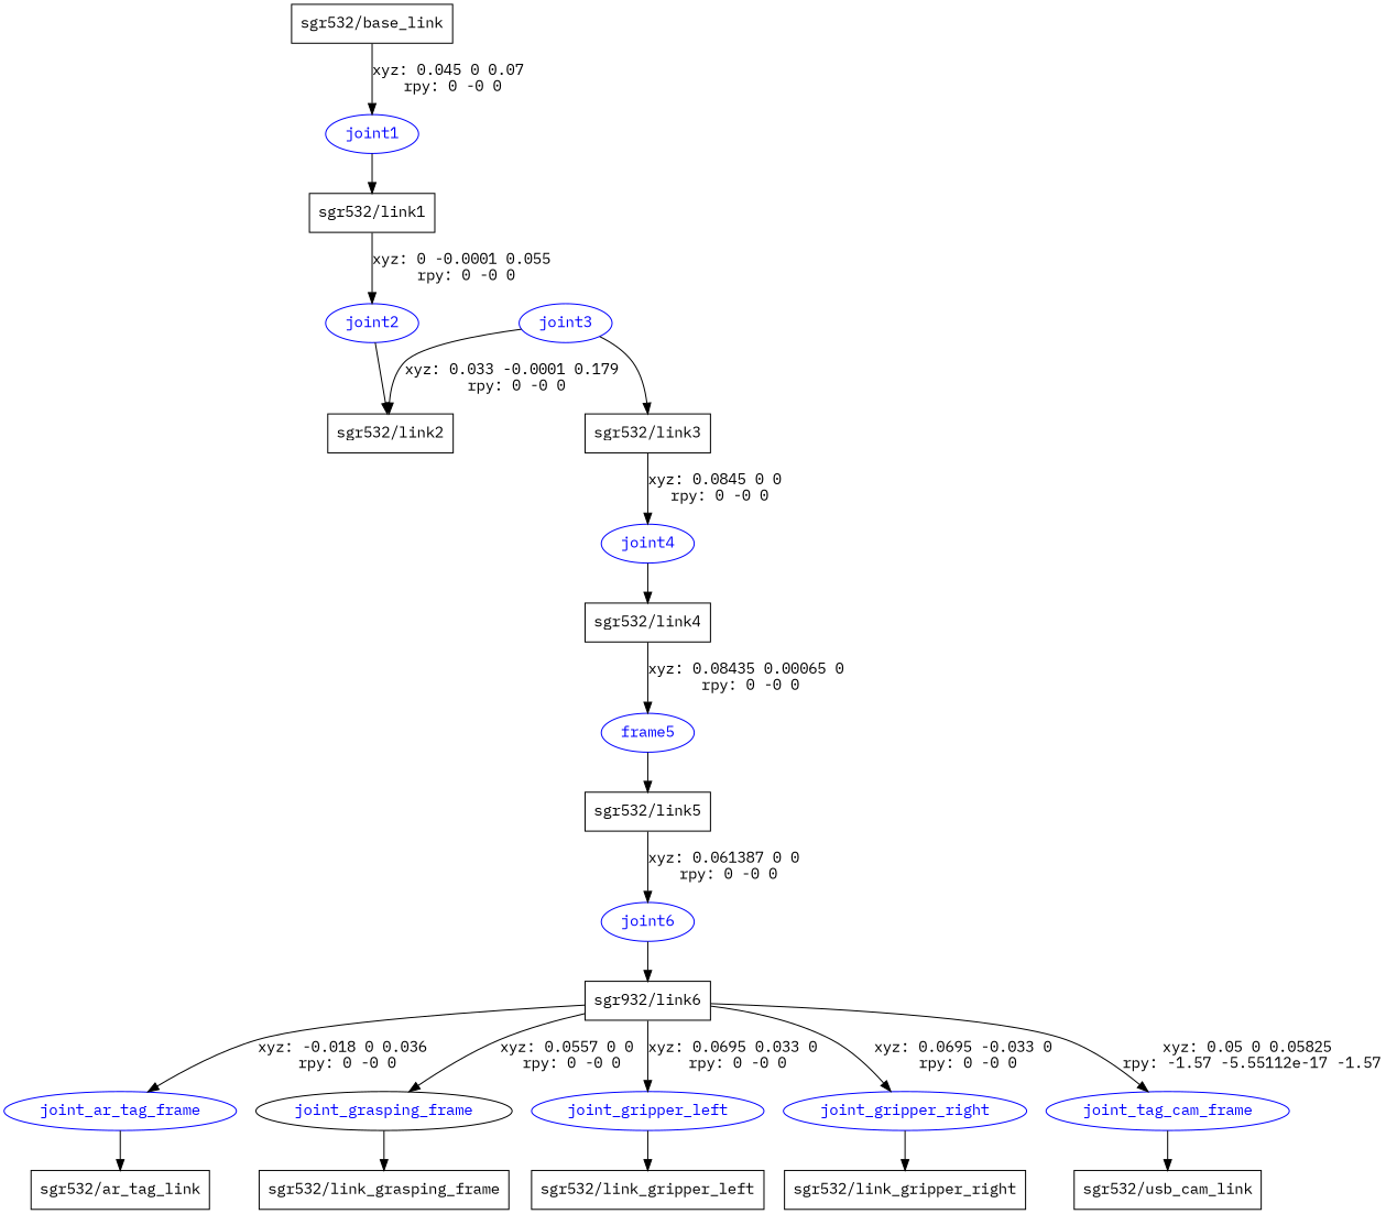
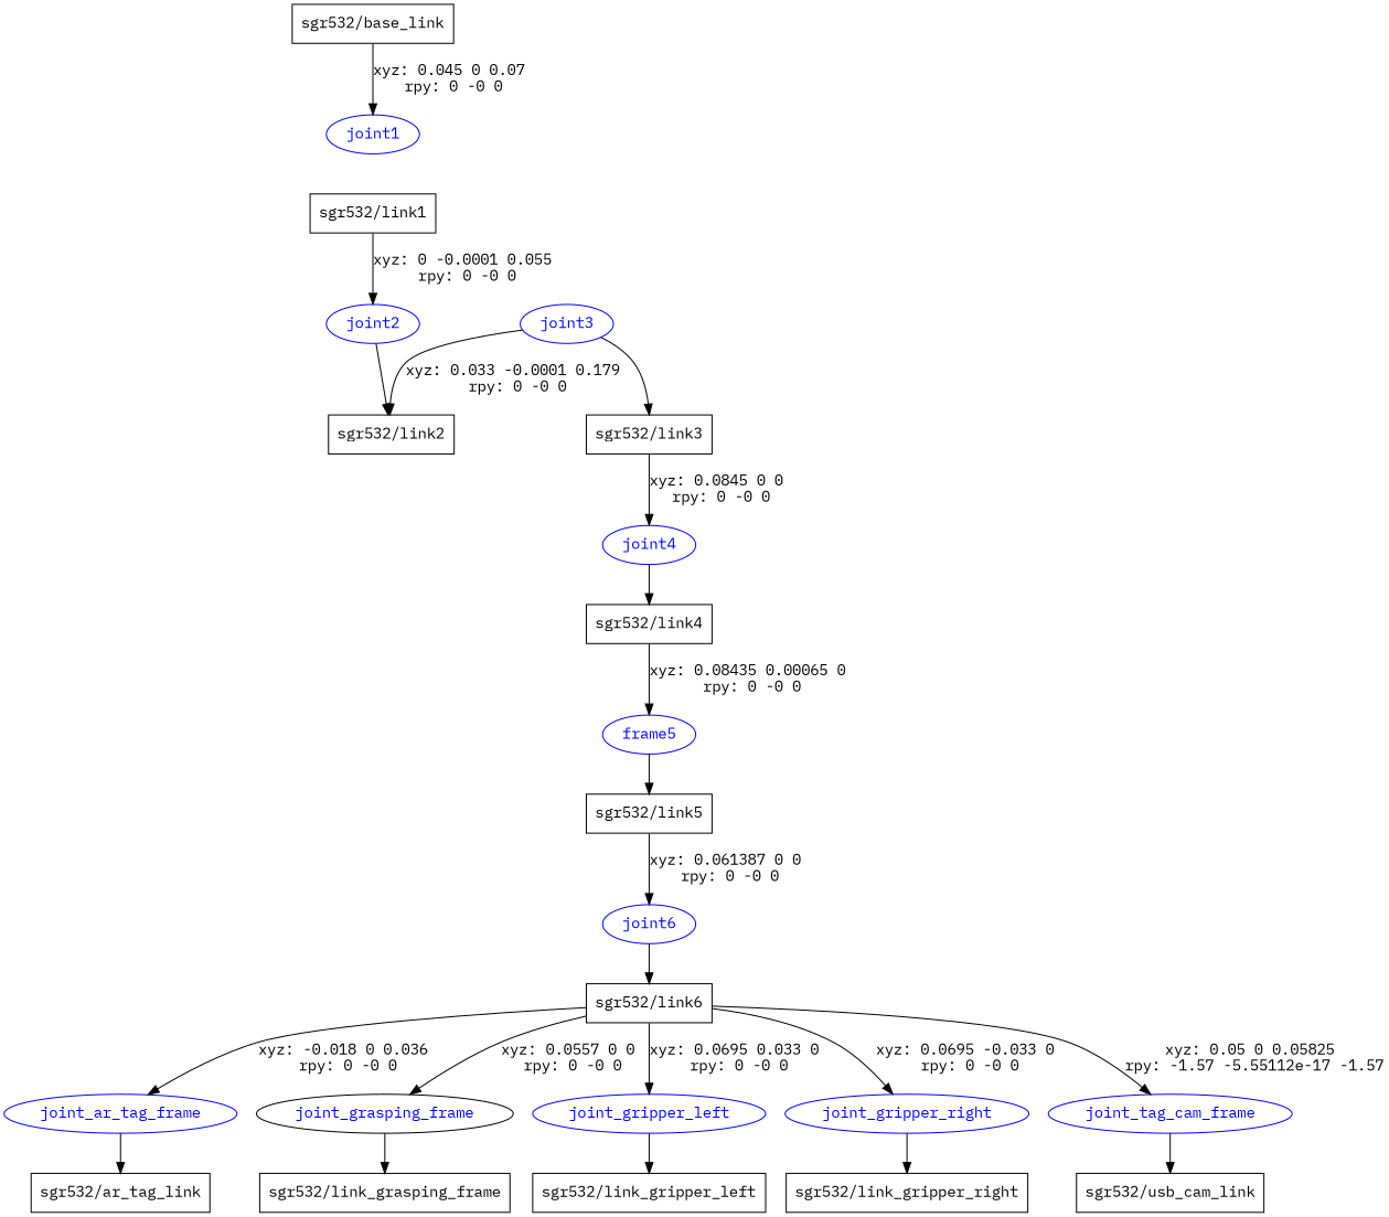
  digraph {
    fontname="IBM Plex Mono"
    node [fontname="IBM Plex Mono" shape=box]
    edge [fontname="IBM Plex Mono"]
    n1 [label="sgr532/base_link"]
    joint1 [color=blue fontcolor=blue shape=ellipse]
    n3 [label="sgr532/link1"]
    joint2 [color=blue fontcolor=blue shape=ellipse]
    n5 [label="sgr532/link2"]
    joint3 [color=blue fontcolor=blue shape=ellipse]
    n7 [label="sgr532/link3"]
    joint4 [color=blue fontcolor=blue shape=ellipse]
    n9 [label="sgr532/link4"]
    n10 [color=blue fontcolor=blue label=frame5 shape=ellipse]
    n11 [label="sgr532/link5"]
    joint6 [color=blue fontcolor=blue shape=ellipse]
-   n13 [label="sgr932/link6"]
+   n13 [label="sgr532/link6"]
    joint_ar_tag_frame [color=blue fontcolor=blue shape=ellipse]
    joint_grasping_frame [color=black fontcolor=blue shape=ellipse]
    joint_gripper_left [color=blue fontcolor=blue shape=ellipse]
    joint_gripper_right [color=blue fontcolor=blue shape=ellipse]
    n18 [color=blue fontcolor=blue label=joint_tag_cam_frame shape=ellipse]
    n19 [label="sgr532/ar_tag_link"]
    n20 [label="sgr532/link_grasping_frame"]
    n21 [label="sgr532/link_gripper_left"]
    n22 [label="sgr532/link_gripper_right"]
    n23 [label="sgr532/usb_cam_link"]
    n1 -> joint1 [label="xyz: 0.045 0 0.07 \nrpy: 0 -0 0"]
-   joint1 -> n3
    n3 -> joint2 [label="xyz: 0 -0.0001 0.055 \nrpy: 0 -0 0"]
    joint2 -> n5
    joint3 -> n5 [label="xyz: 0.033 -0.0001 0.179 \nrpy: 0 -0 0"]
    joint3 -> n7
    n7 -> joint4 [label="xyz: 0.0845 0 0 \nrpy: 0 -0 0"]
    joint4 -> n9
    n9 -> n10 [label="xyz: 0.08435 0.00065 0 \nrpy: 0 -0 0"]
    n10 -> n11
    n11 -> joint6 [label="xyz: 0.061387 0 0 \nrpy: 0 -0 0"]
    joint6 -> n13
    n13 -> joint_ar_tag_frame [label="xyz: -0.018 0 0.036 \nrpy: 0 -0 0"]
    n13 -> joint_grasping_frame [label="xyz: 0.0557 0 0 \nrpy: 0 -0 0"]
    n13 -> joint_gripper_left [label="xyz: 0.0695 0.033 0 \nrpy: 0 -0 0"]
    n13 -> joint_gripper_right [label="xyz: 0.0695 -0.033 0 \nrpy: 0 -0 0"]
    n13 -> n18 [label="xyz: 0.05 0 0.05825 \nrpy: -1.57 -5.55112e-17 -1.57"]
    joint_ar_tag_frame -> n19
    joint_grasping_frame -> n20
    joint_gripper_left -> n21
    joint_gripper_right -> n22
    n18 -> n23
  }
